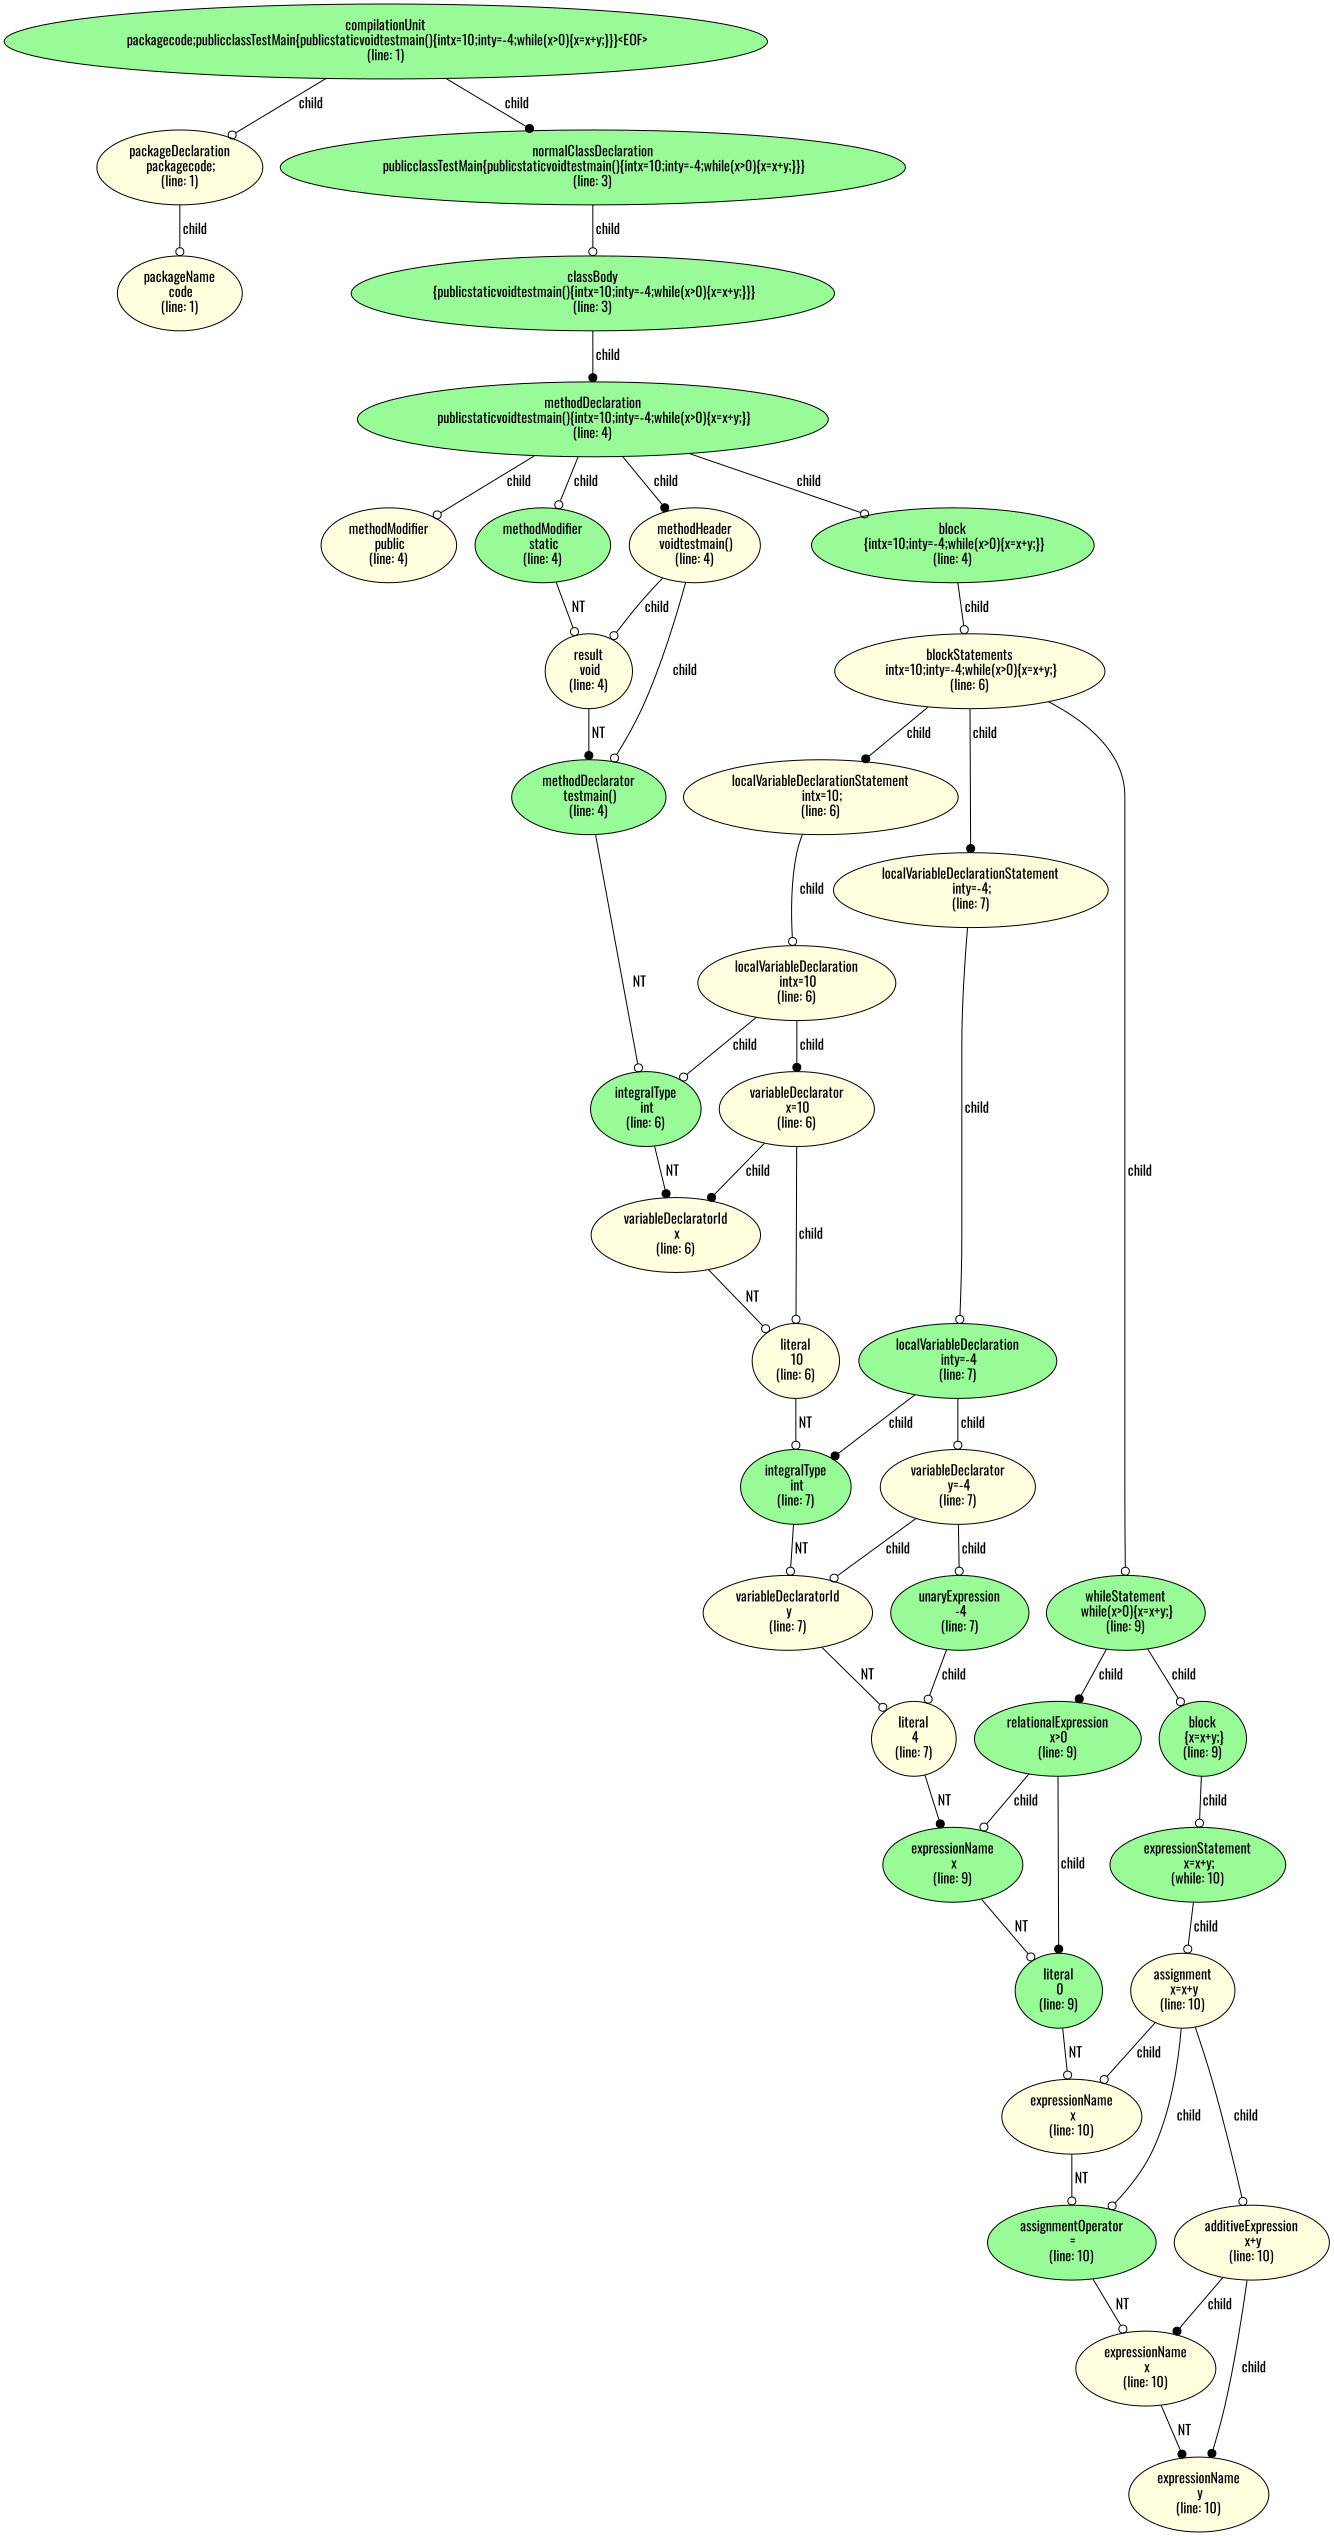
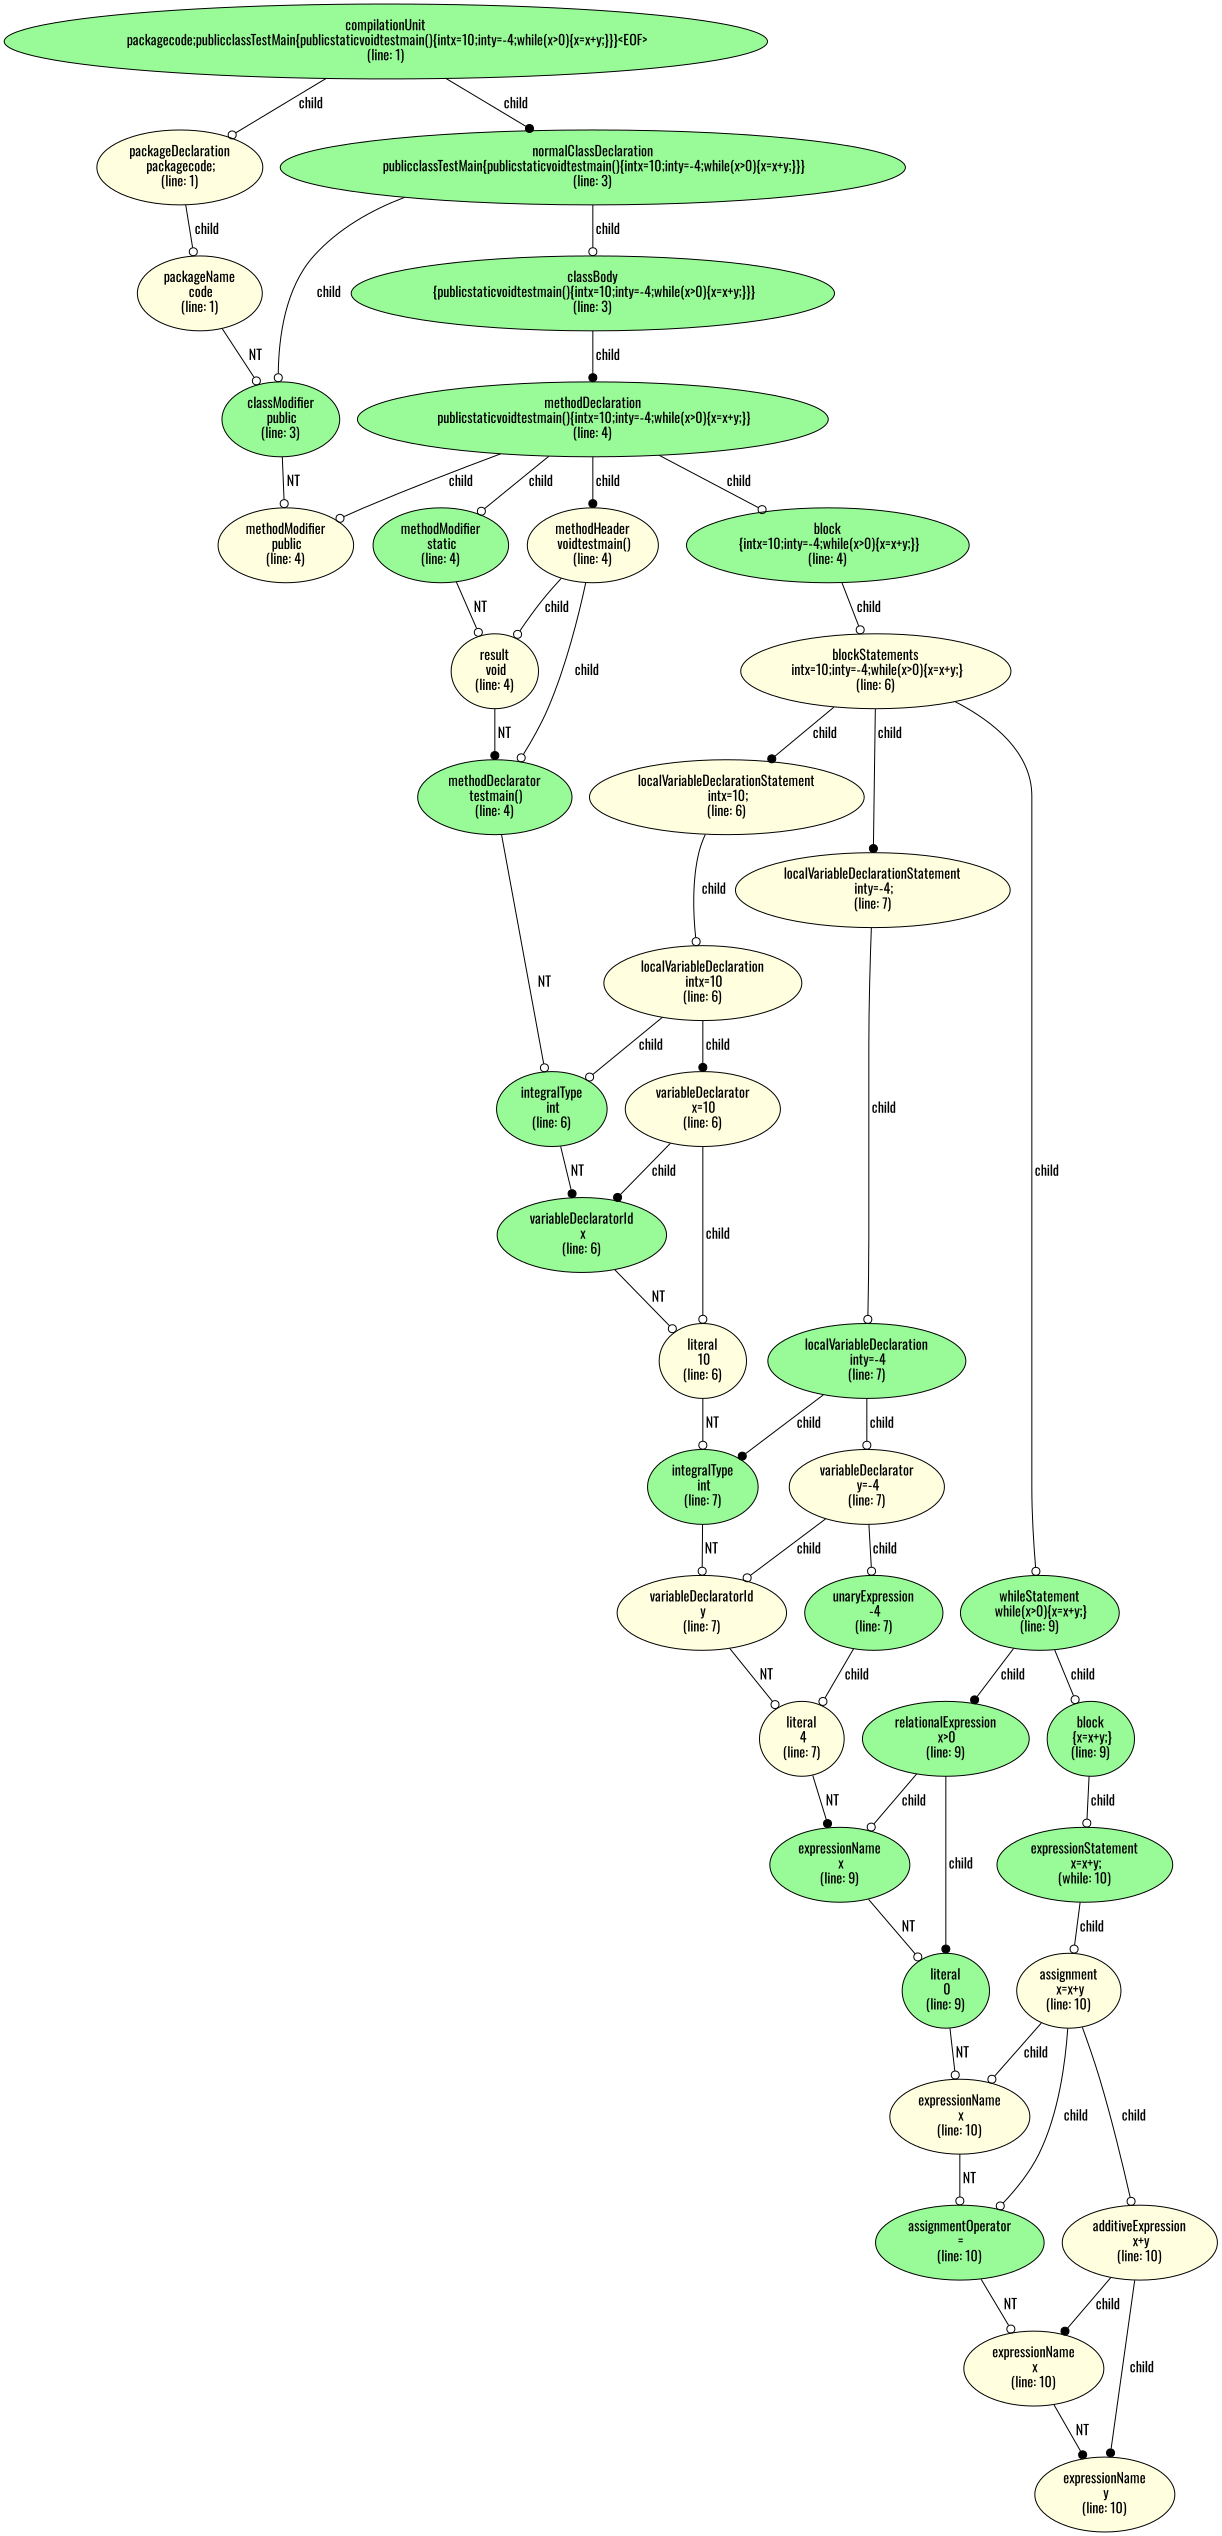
  digraph {
    fontname=Oswald
    node [fillcolor=palegreen fontname=Oswald style=filled]
    edge [arrowhead=odot fontname=Oswald]
    n1 [label="compilationUnit\n packagecode;publicclassTestMain{publicstaticvoidtestmain(){intx=10;inty=-4;while(x>0){x=x+y;}}}<EOF>\n (line: 1) "]
    n2 [fillcolor=lightyellow label="packageDeclaration\n packagecode;\n (line: 1) "]
    n3 [label="normalClassDeclaration\n publicclassTestMain{publicstaticvoidtestmain(){intx=10;inty=-4;while(x>0){x=x+y;}}}\n (line: 3) "]
    n4 [fillcolor=lightyellow label="packageName\n code\n (line: 1) "]
+   n5 [label="classModifier\n public\n (line: 3) "]
    n6 [label="classBody\n {publicstaticvoidtestmain(){intx=10;inty=-4;while(x>0){x=x+y;}}}\n (line: 3) "]
    n7 [fillcolor=lightyellow label="methodModifier\n public\n (line: 4) "]
    n8 [label="methodDeclaration\n publicstaticvoidtestmain(){intx=10;inty=-4;while(x>0){x=x+y;}}\n (line: 4) "]
    n9 [label="methodModifier\n static\n (line: 4) "]
    n10 [fillcolor=lightyellow label="methodHeader\n voidtestmain()\n (line: 4) "]
    n11 [label="block\n {intx=10;inty=-4;while(x>0){x=x+y;}}\n (line: 4) "]
    n12 [fillcolor=lightyellow label="result\n void\n (line: 4) "]
    n13 [label="methodDeclarator\n testmain()\n (line: 4) "]
    n14 [fillcolor=lightyellow label="blockStatements\n intx=10;inty=-4;while(x>0){x=x+y;}\n (line: 6) "]
    n15 [label="integralType\n int\n (line: 6) "]
-   n16 [fillcolor=lightyellow label="variableDeclaratorId\n x\n (line: 6) "]
+   n16 [label="variableDeclaratorId\n x\n (line: 6) "]
    n17 [fillcolor=lightyellow label="localVariableDeclarationStatement\n intx=10;\n (line: 6) "]
    n18 [fillcolor=lightyellow label="localVariableDeclarationStatement\n inty=-4;\n (line: 7) "]
    n19 [label="whileStatement\n while(x>0){x=x+y;}\n (line: 9) "]
    n20 [fillcolor=lightyellow label="localVariableDeclaration\n intx=10\n (line: 6) "]
    n21 [label="localVariableDeclaration\n inty=-4\n (line: 7) "]
    n22 [label="relationalExpression\n x>0\n (line: 9) "]
    n23 [label="block\n {x=x+y;}\n (line: 9) "]
    n24 [fillcolor=lightyellow label="variableDeclarator\n x=10\n (line: 6) "]
    n25 [fillcolor=lightyellow label="literal\n 10\n (line: 6) "]
    n26 [label="integralType\n int\n (line: 7) "]
    n27 [fillcolor=lightyellow label="variableDeclaratorId\n y\n (line: 7) "]
    n28 [fillcolor=lightyellow label="variableDeclarator\n y=-4\n (line: 7) "]
    n29 [label="unaryExpression\n -4\n (line: 7) "]
    n30 [fillcolor=lightyellow label="literal\n 4\n (line: 7) "]
    n31 [label="expressionName\n x\n (line: 9) "]
    n32 [label="literal\n 0\n (line: 9) "]
    n33 [label="expressionStatement\n x=x+y;\n (while: 10) "]
    n34 [fillcolor=lightyellow label="expressionName\n x\n (line: 10) "]
    n35 [label="assignmentOperator\n =\n (line: 10) "]
    n36 [fillcolor=lightyellow label="assignment\n x=x+y\n (line: 10) "]
    n37 [fillcolor=lightyellow label="additiveExpression\n x+y\n (line: 10) "]
    n38 [fillcolor=lightyellow label="expressionName\n x\n (line: 10) "]
    n39 [fillcolor=lightyellow label="expressionName\n y\n (line: 10) "]
    n1 -> n2 [label=" child"]
    n1 -> n3 [arrowhead=dot label=" child"]
    n2 -> n4 [label=" child"]
+   n3 -> n5 [label=" child"]
    n3 -> n6 [label=" child"]
+   n4 -> n5 [label=" NT"]
+   n5 -> n7 [label=" NT"]
    n6 -> n8 [arrowhead=dot label=" child"]
    n8 -> n7 [label=" child"]
    n8 -> n9 [label=" child"]
    n8 -> n10 [arrowhead=dot label=" child"]
    n8 -> n11 [label=" child"]
    n9 -> n12 [label=" NT"]
    n10 -> n12 [label=" child"]
    n10 -> n13 [label=" child"]
    n11 -> n14 [label=" child"]
    n12 -> n13 [arrowhead=dot label=" NT"]
    n13 -> n15 [label=" NT"]
    n14 -> n17 [arrowhead=dot label=" child"]
    n14 -> n18 [arrowhead=dot label=" child"]
    n14 -> n19 [label=" child"]
    n15 -> n16 [arrowhead=dot label=" NT"]
    n16 -> n25 [label=" NT"]
    n17 -> n20 [label=" child"]
    n18 -> n21 [label=" child"]
    n19 -> n22 [arrowhead=dot label=" child"]
    n19 -> n23 [label=" child"]
    n20 -> n15 [label=" child"]
    n20 -> n24 [arrowhead=dot label=" child"]
    n21 -> n26 [arrowhead=dot label=" child"]
    n21 -> n28 [label=" child"]
    n22 -> n31 [label=" child"]
    n22 -> n32 [arrowhead=dot label=" child"]
    n23 -> n33 [label=" child"]
    n24 -> n16 [arrowhead=dot label=" child"]
    n24 -> n25 [label=" child"]
    n25 -> n26 [label=" NT"]
    n26 -> n27 [label=" NT"]
    n27 -> n30 [label=" NT"]
    n28 -> n27 [label=" child"]
    n28 -> n29 [label=" child"]
    n29 -> n30 [label=" child"]
    n30 -> n31 [arrowhead=dot label=" NT"]
    n31 -> n32 [label=" NT"]
    n32 -> n34 [label=" NT"]
    n33 -> n36 [label=" child"]
    n34 -> n35 [label=" NT"]
    n35 -> n38 [label=" NT"]
    n36 -> n34 [label=" child"]
    n36 -> n35 [label=" child"]
    n36 -> n37 [label=" child"]
    n37 -> n38 [arrowhead=dot label=" child"]
    n37 -> n39 [arrowhead=dot label=" child"]
    n38 -> n39 [arrowhead=dot label=" NT"]
  }
